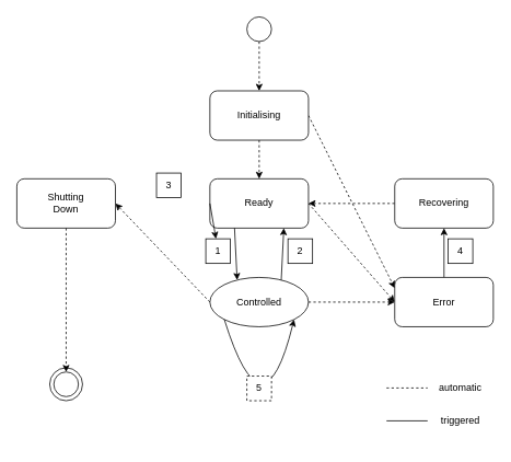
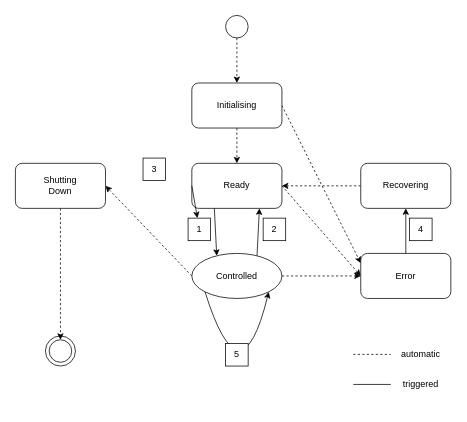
  <mxCell id="0" />
  <mxCell id="1" parent="0" />
  <mxCell id="2" value="" style="ellipse;whiteSpace=wrap;html=1;aspect=fixed;" parent="1" vertex="1"><mxGeometry x="60" y="447" width="40" height="40" as="geometry" /></mxCell>
  <mxCell id="3" style="edgeStyle=none;html=1;exitX=0.5;exitY=1;exitDx=0;exitDy=0;entryX=0.5;entryY=0;entryDx=0;entryDy=0;dashed=1;" parent="1" source="4" target="6" edge="1"><mxGeometry relative="1" as="geometry" /></mxCell>
  <mxCell id="4" value="" style="ellipse;whiteSpace=wrap;html=1;aspect=fixed;" parent="1" vertex="1"><mxGeometry x="300" y="20" width="30" height="30" as="geometry" /></mxCell>
  <mxCell id="5" style="edgeStyle=none;html=1;exitX=1;exitY=0.5;exitDx=0;exitDy=0;dashed=1;" parent="1" source="6" edge="1"><mxGeometry relative="1" as="geometry"><mxPoint x="480" y="350" as="targetPoint" /></mxGeometry></mxCell>
  <mxCell id="6" value="Initialising" style="rounded=1;whiteSpace=wrap;html=1;" parent="1" vertex="1"><mxGeometry x="255" y="110" width="120" height="60" as="geometry" /></mxCell>
  <mxCell id="7" style="edgeStyle=none;html=1;exitX=1;exitY=0.5;exitDx=0;exitDy=0;dashed=1;" parent="1" source="8" edge="1"><mxGeometry relative="1" as="geometry"><mxPoint x="480" y="367" as="targetPoint" /></mxGeometry></mxCell>
  <mxCell id="8" value="Ready" style="rounded=1;whiteSpace=wrap;html=1;" parent="1" vertex="1"><mxGeometry x="255" y="217" width="120" height="60" as="geometry" /></mxCell>
  <mxCell id="9" style="edgeStyle=none;html=1;exitX=0.5;exitY=0;exitDx=0;exitDy=0;entryX=0.5;entryY=1;entryDx=0;entryDy=0;" parent="1" source="10" target="17" edge="1"><mxGeometry relative="1" as="geometry" /></mxCell>
  <mxCell id="10" value="Error" style="rounded=1;whiteSpace=wrap;html=1;" parent="1" vertex="1"><mxGeometry x="480" y="337" width="120" height="60" as="geometry" /></mxCell>
  <mxCell id="11" style="edgeStyle=none;html=1;exitX=0;exitY=0.5;exitDx=0;exitDy=0;dashed=1;" parent="1" source="13" edge="1"><mxGeometry relative="1" as="geometry"><mxPoint x="140" y="247" as="targetPoint" /></mxGeometry></mxCell>
  <mxCell id="12" style="edgeStyle=none;html=1;exitX=1;exitY=0.5;exitDx=0;exitDy=0;entryX=0;entryY=0.5;entryDx=0;entryDy=0;dashed=1;" parent="1" source="13" target="10" edge="1"><mxGeometry relative="1" as="geometry" /></mxCell>
  <mxCell id="13" value="Controlled" style="ellipse;whiteSpace=wrap;html=1;" parent="1" vertex="1"><mxGeometry x="255" y="337" width="120" height="60" as="geometry" /></mxCell>
  <mxCell id="14" style="edgeStyle=none;html=1;exitX=0.5;exitY=1;exitDx=0;exitDy=0;entryX=0.5;entryY=0;entryDx=0;entryDy=0;dashed=1;" parent="1" source="15" target="21" edge="1"><mxGeometry relative="1" as="geometry" /></mxCell>
  <mxCell id="15" value="Shutting&lt;br&gt;Down" style="rounded=1;whiteSpace=wrap;html=1;" parent="1" vertex="1"><mxGeometry x="20" y="217" width="120" height="60" as="geometry" /></mxCell>
  <mxCell id="16" style="edgeStyle=none;html=1;exitX=0;exitY=0.5;exitDx=0;exitDy=0;entryX=1;entryY=0.5;entryDx=0;entryDy=0;dashed=1;" parent="1" source="17" target="8" edge="1"><mxGeometry relative="1" as="geometry" /></mxCell>
  <mxCell id="17" value="Recovering" style="rounded=1;whiteSpace=wrap;html=1;" parent="1" vertex="1"><mxGeometry x="480" y="217" width="120" height="60" as="geometry" /></mxCell>
  <mxCell id="18" value="" style="endArrow=classic;html=1;exitX=0;exitY=0.5;exitDx=0;exitDy=0;" parent="1" source="8" target="28" edge="1"><mxGeometry width="50" height="50" relative="1" as="geometry"><mxPoint x="320" y="307" as="sourcePoint" /><mxPoint x="370" y="257" as="targetPoint" /></mxGeometry></mxCell>
  <mxCell id="19" value="" style="endArrow=classic;html=1;exitX=0.5;exitY=1;exitDx=0;exitDy=0;entryX=0.5;entryY=0;entryDx=0;entryDy=0;dashed=1;" parent="1" source="6" target="8" edge="1"><mxGeometry width="50" height="50" relative="1" as="geometry"><mxPoint x="315" y="187" as="sourcePoint" /><mxPoint x="370" y="257" as="targetPoint" /></mxGeometry></mxCell>
  <mxCell id="20" value="" style="endArrow=classic;html=1;exitX=0.25;exitY=1;exitDx=0;exitDy=0;entryX=0.25;entryY=0;entryDx=0;entryDy=0;" parent="1" source="8" target="13" edge="1"><mxGeometry width="50" height="50" relative="1" as="geometry"><mxPoint x="320" y="307" as="sourcePoint" /><mxPoint x="370" y="257" as="targetPoint" /></mxGeometry></mxCell>
  <mxCell id="21" value="" style="ellipse;whiteSpace=wrap;html=1;aspect=fixed;" parent="1" vertex="1"><mxGeometry x="65" y="452" width="30" height="30" as="geometry" /></mxCell>
  <mxCell id="22" value="" style="endArrow=classic;html=1;exitX=0.75;exitY=0;exitDx=0;exitDy=0;entryX=0.75;entryY=1;entryDx=0;entryDy=0;" parent="1" source="13" target="8" edge="1"><mxGeometry width="50" height="50" relative="1" as="geometry"><mxPoint x="320" y="307" as="sourcePoint" /><mxPoint x="370" y="257" as="targetPoint" /></mxGeometry></mxCell>
  <mxCell id="23" value="" style="endArrow=none;dashed=1;html=1;" parent="1" edge="1"><mxGeometry width="50" height="50" relative="1" as="geometry"><mxPoint x="470" y="471.5" as="sourcePoint" /><mxPoint x="520" y="471.5" as="targetPoint" /></mxGeometry></mxCell>
  <mxCell id="24" value="" style="endArrow=none;html=1;" parent="1" edge="1"><mxGeometry width="50" height="50" relative="1" as="geometry"><mxPoint x="520" y="511.5" as="sourcePoint" /><mxPoint x="470" y="511.5" as="targetPoint" /></mxGeometry></mxCell>
  <mxCell id="25" value="automatic" style="text;html=1;strokeColor=none;fillColor=none;align=center;verticalAlign=middle;whiteSpace=wrap;rounded=0;" parent="1" vertex="1"><mxGeometry x="530" y="457" width="60" height="30" as="geometry" /></mxCell>
  <mxCell id="26" value="triggered" style="text;html=1;strokeColor=none;fillColor=none;align=center;verticalAlign=middle;whiteSpace=wrap;rounded=0;" parent="1" vertex="1"><mxGeometry x="530" y="497" width="60" height="30" as="geometry" /></mxCell>
  <mxCell id="27" value="2" style="whiteSpace=wrap;html=1;aspect=fixed;" parent="1" vertex="1"><mxGeometry x="350" y="290" width="30" height="30" as="geometry" /></mxCell>
  <mxCell id="28" value="1" style="whiteSpace=wrap;html=1;aspect=fixed;" parent="1" vertex="1"><mxGeometry x="250" y="290" width="30" height="30" as="geometry" /></mxCell>
  <mxCell id="29" value="3" style="whiteSpace=wrap;html=1;aspect=fixed;" parent="1" vertex="1"><mxGeometry x="190" y="210" width="30" height="30" as="geometry" /></mxCell>
  <mxCell id="30" value="4" style="whiteSpace=wrap;html=1;aspect=fixed;" parent="1" vertex="1"><mxGeometry x="545" y="290" width="30" height="30" as="geometry" /></mxCell>
  <mxCell id="31" style="edgeStyle=orthogonalEdgeStyle;html=1;exitX=0;exitY=1;exitDx=0;exitDy=0;entryX=1;entryY=1;entryDx=0;entryDy=0;curved=1;" edge="1" parent="1" source="13" target="13"><mxGeometry relative="1" as="geometry"><Array as="points"><mxPoint x="320" y="540" /></Array></mxGeometry></mxCell>
- <mxCell id="32" value="5" style="whiteSpace=wrap;html=1;aspect=fixed;dashed=1;" vertex="1" parent="1"><mxGeometry x="300" y="457" width="30" height="30" as="geometry" /></mxCell>
+ <mxCell id="32" value="5" style="whiteSpace=wrap;html=1;aspect=fixed;" vertex="1" parent="1"><mxGeometry x="300" y="457" width="30" height="30" as="geometry" /></mxCell>
